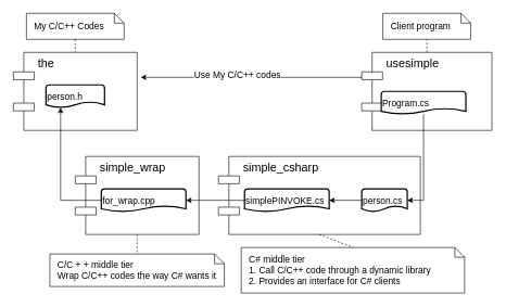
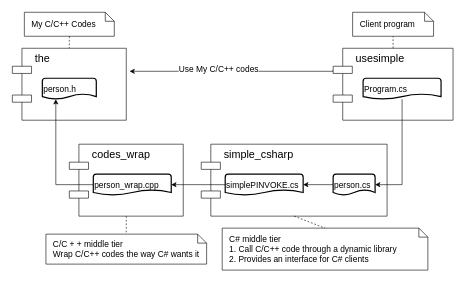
  <mxCell id="0" />
  <mxCell id="1" parent="0" />
  <mxCell id="2" value="the" style="shape=component;align=left;spacingLeft=36;horizontal=1;verticalAlign=top;fontSize=18;" parent="1" vertex="1"><mxGeometry x="20" y="80" width="190" height="120" as="geometry" /></mxCell>
  <mxCell id="3" value="person.h" style="strokeWidth=2;html=1;shape=mxgraph.flowchart.document2;whiteSpace=wrap;size=0.25;fontSize=14;align=left;" parent="1" vertex="1"><mxGeometry x="70" y="130" width="90" height="35" as="geometry" /></mxCell>
- <mxCell id="4" value="simple_wrap" style="shape=component;align=left;spacingLeft=36;horizontal=1;verticalAlign=top;fontSize=18;" parent="1" vertex="1"><mxGeometry x="115" y="240" width="190" height="120" as="geometry" /></mxCell>
+ <mxCell id="4" value="codes_wrap" style="shape=component;align=left;spacingLeft=36;horizontal=1;verticalAlign=top;fontSize=18;" parent="1" vertex="1"><mxGeometry x="115" y="240" width="190" height="120" as="geometry" /></mxCell>
  <mxCell id="5" style="edgeStyle=orthogonalEdgeStyle;rounded=0;orthogonalLoop=1;jettySize=auto;html=1;exitX=0;exitY=0.5;exitDx=0;exitDy=0;entryX=0.25;entryY=1;entryDx=0;entryDy=0;fontSize=14;" parent="1" source="6" target="3" edge="1"><mxGeometry relative="1" as="geometry" /></mxCell>
- <mxCell id="6" value="for_wrap.cpp" style="strokeWidth=2;html=1;shape=mxgraph.flowchart.document2;whiteSpace=wrap;size=0.25;fontSize=14;align=left;" parent="1" vertex="1"><mxGeometry x="155" y="290" width="130" height="35" as="geometry" /></mxCell>
+ <mxCell id="6" value="person_wrap.cpp" style="strokeWidth=2;html=1;shape=mxgraph.flowchart.document2;whiteSpace=wrap;size=0.25;fontSize=14;align=left;" parent="1" vertex="1"><mxGeometry x="155" y="290" width="130" height="35" as="geometry" /></mxCell>
  <mxCell id="7" value="simple_csharp" style="shape=component;align=left;spacingLeft=36;horizontal=1;verticalAlign=top;fontSize=18;" parent="1" vertex="1"><mxGeometry x="335" y="240" width="310" height="120" as="geometry" /></mxCell>
  <mxCell id="8" style="edgeStyle=orthogonalEdgeStyle;rounded=0;orthogonalLoop=1;jettySize=auto;html=1;exitX=0;exitY=0.5;exitDx=0;exitDy=0;entryX=1;entryY=0.5;entryDx=0;entryDy=0;fontSize=14;" parent="1" source="9" target="6" edge="1"><mxGeometry relative="1" as="geometry" /></mxCell>
  <mxCell id="9" value="simplePINVOKE.cs" style="strokeWidth=2;html=1;shape=mxgraph.flowchart.document2;whiteSpace=wrap;size=0.25;fontSize=14;align=left;" parent="1" vertex="1"><mxGeometry x="375" y="290" width="130" height="35" as="geometry" /></mxCell>
  <mxCell id="10" style="edgeStyle=orthogonalEdgeStyle;rounded=0;orthogonalLoop=1;jettySize=auto;html=1;exitX=0;exitY=0.5;exitDx=0;exitDy=0;entryX=1;entryY=0.5;entryDx=0;entryDy=0;fontSize=14;" parent="1" source="11" target="9" edge="1"><mxGeometry relative="1" as="geometry" /></mxCell>
  <mxCell id="11" value="person.cs" style="strokeWidth=2;html=1;shape=mxgraph.flowchart.document2;whiteSpace=wrap;size=0.25;fontSize=14;align=left;" parent="1" vertex="1"><mxGeometry x="555" y="290" width="70" height="35" as="geometry" /></mxCell>
  <mxCell id="12" style="edgeStyle=orthogonalEdgeStyle;rounded=0;orthogonalLoop=1;jettySize=auto;html=1;entryX=1.029;entryY=0.32;entryDx=0;entryDy=0;fontSize=14;exitX=0;exitY=0.3;exitDx=0;exitDy=0;entryPerimeter=0;" parent="1" source="14" target="2" edge="1"><mxGeometry relative="1" as="geometry"><Array as="points"><mxPoint x="555" y="118" /></Array></mxGeometry></mxCell>
  <mxCell id="13" value="Use My C/C++ codes" style="text;html=1;resizable=0;points=[];align=center;verticalAlign=middle;labelBackgroundColor=#ffffff;fontSize=14;" parent="12" vertex="1" connectable="0"><mxGeometry x="0.133" y="-4" relative="1" as="geometry"><mxPoint as="offset" /></mxGeometry></mxCell>
  <mxCell id="14" value="usesimple" style="shape=component;align=left;spacingLeft=36;horizontal=1;verticalAlign=top;fontSize=18;" parent="1" vertex="1"><mxGeometry x="555" y="80" width="200" height="120" as="geometry" /></mxCell>
  <mxCell id="15" style="edgeStyle=orthogonalEdgeStyle;rounded=0;orthogonalLoop=1;jettySize=auto;html=1;exitX=0.5;exitY=1;exitDx=0;exitDy=0;entryX=1;entryY=0.5;entryDx=0;entryDy=0;fontSize=14;" parent="1" source="16" target="11" edge="1"><mxGeometry relative="1" as="geometry" /></mxCell>
- <mxCell id="16" value="Program.cs" style="strokeWidth=2;html=1;shape=mxgraph.flowchart.document2;whiteSpace=wrap;size=0.25;fontSize=14;align=left;" parent="1" vertex="1"><mxGeometry x="585" y="140" width="130" height="35" as="geometry" /></mxCell>
+ <mxCell id="16" value="Program.cs" style="strokeWidth=2;html=1;shape=mxgraph.flowchart.document2;whiteSpace=wrap;size=0.25;fontSize=14;align=left;" parent="1" vertex="1"><mxGeometry x="605" y="130" width="130" height="35" as="geometry" /></mxCell>
  <mxCell id="17" value="My C/C++ Codes" style="shape=note;size=15;align=left;spacingLeft=10;html=1;whiteSpace=wrap;fontSize=14;" parent="1" vertex="1"><mxGeometry x="40" y="20" width="150" height="40" as="geometry" /></mxCell>
  <mxCell id="18" value="" style="edgeStyle=none;endArrow=none;exitX=0.5;exitY=1;dashed=1;html=1;fontSize=14;entryX=0.5;entryY=0;entryDx=0;entryDy=0;exitDx=0;exitDy=0;exitPerimeter=0;" parent="1" source="17" target="2" edge="1"><mxGeometry x="1" relative="1" as="geometry"><mxPoint x="20" y="300" as="targetPoint" /></mxGeometry></mxCell>
  <mxCell id="19" value="Client program" style="shape=note;size=15;align=left;spacingLeft=10;html=1;whiteSpace=wrap;fontSize=14;" parent="1" vertex="1"><mxGeometry x="587.5" y="20" width="135" height="40" as="geometry" /></mxCell>
  <mxCell id="20" value="" style="endArrow=none;dashed=1;html=1;fontSize=14;entryX=0.5;entryY=1;entryDx=0;entryDy=0;entryPerimeter=0;exitX=0.5;exitY=0;exitDx=0;exitDy=0;" parent="1" source="14" target="19" edge="1"><mxGeometry width="50" height="50" relative="1" as="geometry"><mxPoint x="20" y="430" as="sourcePoint" /><mxPoint x="70" y="380" as="targetPoint" /></mxGeometry></mxCell>
  <mxCell id="21" value="C/C + + middle tier&lt;br&gt;Wrap C/C++ codes the way C# wants it" style="shape=note;size=15;align=left;spacingLeft=10;html=1;whiteSpace=wrap;fontSize=14;" parent="1" vertex="1"><mxGeometry x="76" y="390" width="268" height="50" as="geometry" /></mxCell>
  <mxCell id="22" value="" style="edgeStyle=none;endArrow=none;exitX=0.5;exitY=1;dashed=1;html=1;fontSize=14;entryX=0.5;entryY=0;entryDx=0;entryDy=0;exitDx=0;exitDy=0;entryPerimeter=0;" parent="1" source="4" target="21" edge="1"><mxGeometry x="1" relative="1" as="geometry"><mxPoint x="145" y="110" as="targetPoint" /><mxPoint x="145" y="90" as="sourcePoint" /></mxGeometry></mxCell>
  <mxCell id="23" value="C# middle tier&lt;br&gt;1.&amp;nbsp;Call C/C++ code through a dynamic library&lt;br&gt;2.&amp;nbsp;Provides an interface for C# clients" style="shape=note;size=15;align=left;spacingLeft=10;html=1;whiteSpace=wrap;fontSize=14;" parent="1" vertex="1"><mxGeometry x="370" y="380" width="343" height="70" as="geometry" /></mxCell>
  <mxCell id="24" value="" style="edgeStyle=none;endArrow=none;exitX=0.5;exitY=1;dashed=1;html=1;fontSize=14;entryX=0.5;entryY=0;entryDx=0;entryDy=0;exitDx=0;exitDy=0;entryPerimeter=0;" parent="1" source="7" target="23" edge="1"><mxGeometry x="1" relative="1" as="geometry"><mxPoint x="220" y="390" as="targetPoint" /><mxPoint x="220" y="370" as="sourcePoint" /></mxGeometry></mxCell>
